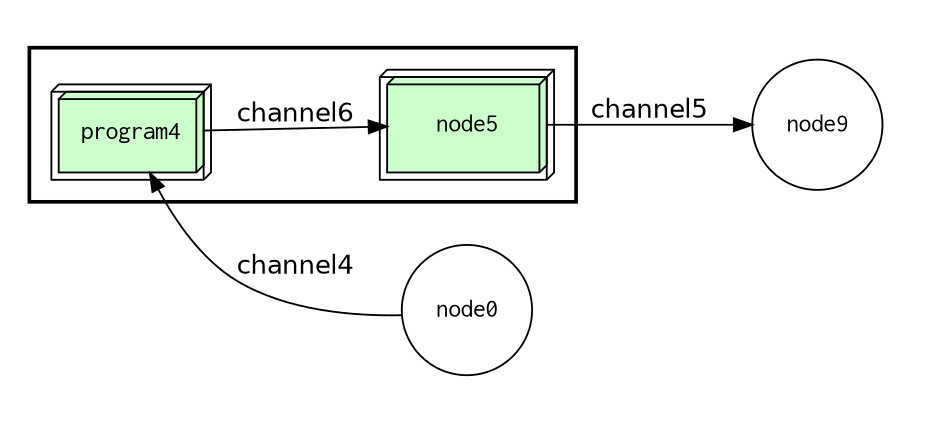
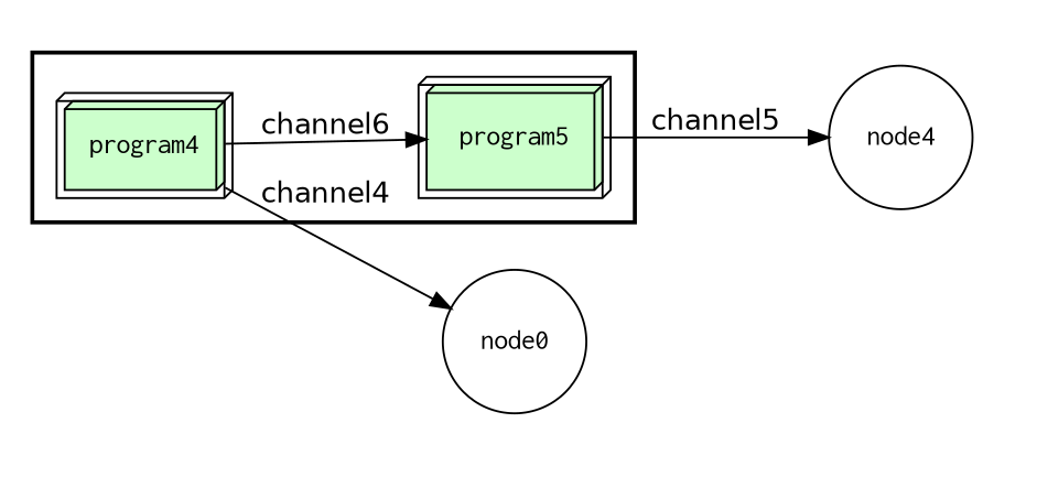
  digraph {
    fontname=Courier
    rankdir=LR
    node [fillcolor="#CCFFCC" fontname=Courier peripheries=2 shape=box3d style=filled]
    edge [fontname=Helvetica]
    n1 [label=program4]
-   n2 [label=node5]
+   n2 [label=program5]
    n3 [fillcolor="#FFFFFF" label=node0 peripheries=1 shape=circle width=0.2]
-   node4 [fillcolor="#FFFFFF" peripheries=1 shape=circle width=0.2 label=node9]
+   node4 [fillcolor="#FFFFFF" peripheries=1 shape=circle width=0.2]
    subgraph cluster_1 {
      fontsize=18
      penwidth=2
      subgraph cluster_2 {
        color=white
        fontsize=18
        penwidth=2
        n1
        n2
      }
    }
    subgraph cluster_3 {
      color=white
      subgraph cluster_4 {
        color=white
        n3
      }
    }
    subgraph cluster_5 {
      color=white
      subgraph cluster_6 {
        color=white
        node4
      }
    }
    n1 -> n2 [label=channel6]
    n2 -> node4 [label=channel5]
-   n3 -> n1 [label=channel4]
+   n1 -> n3 [label=channel4]
  }
